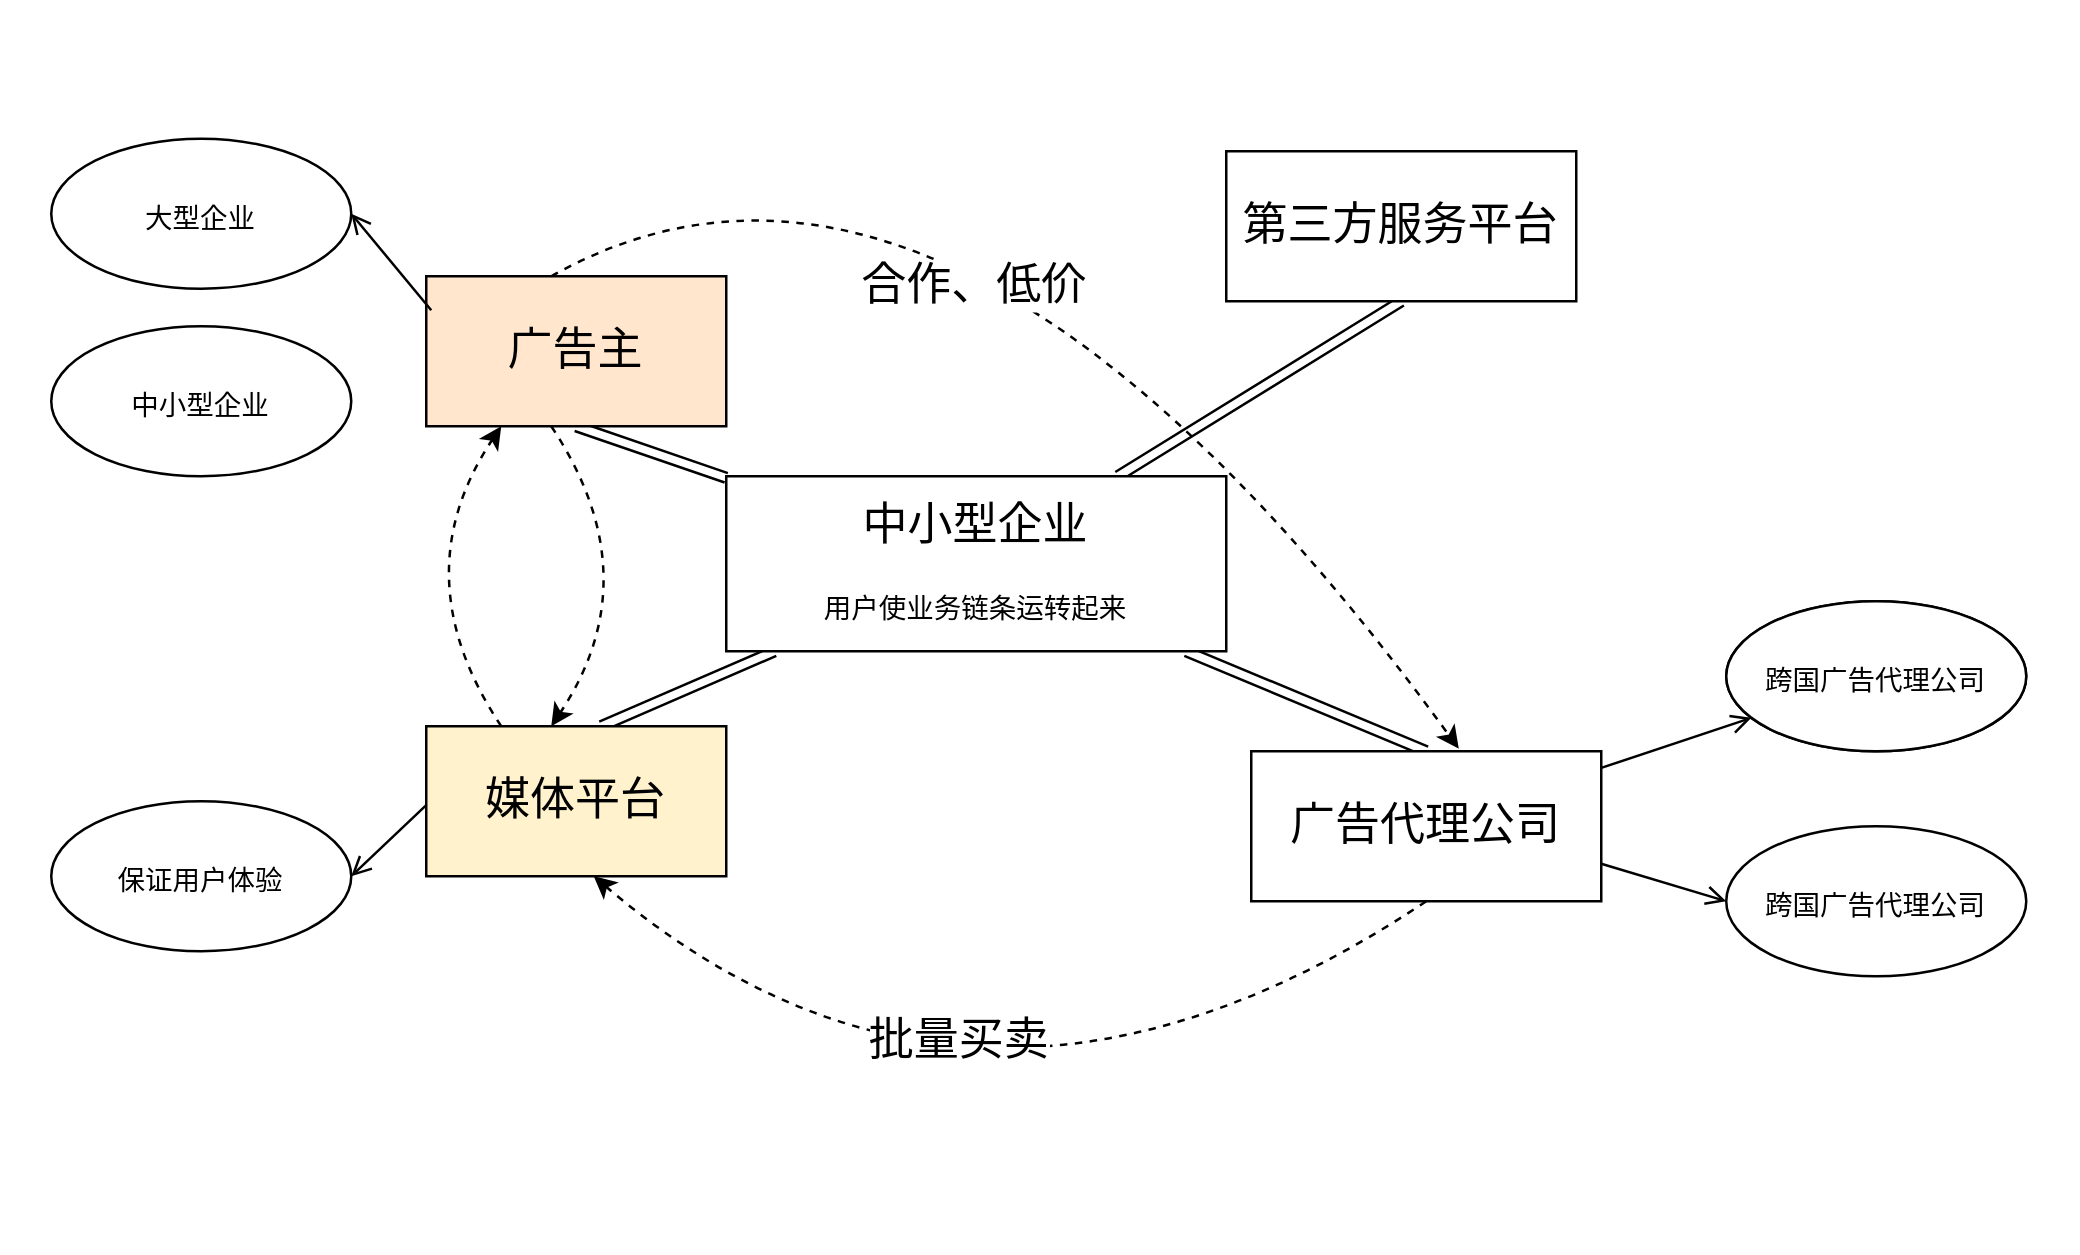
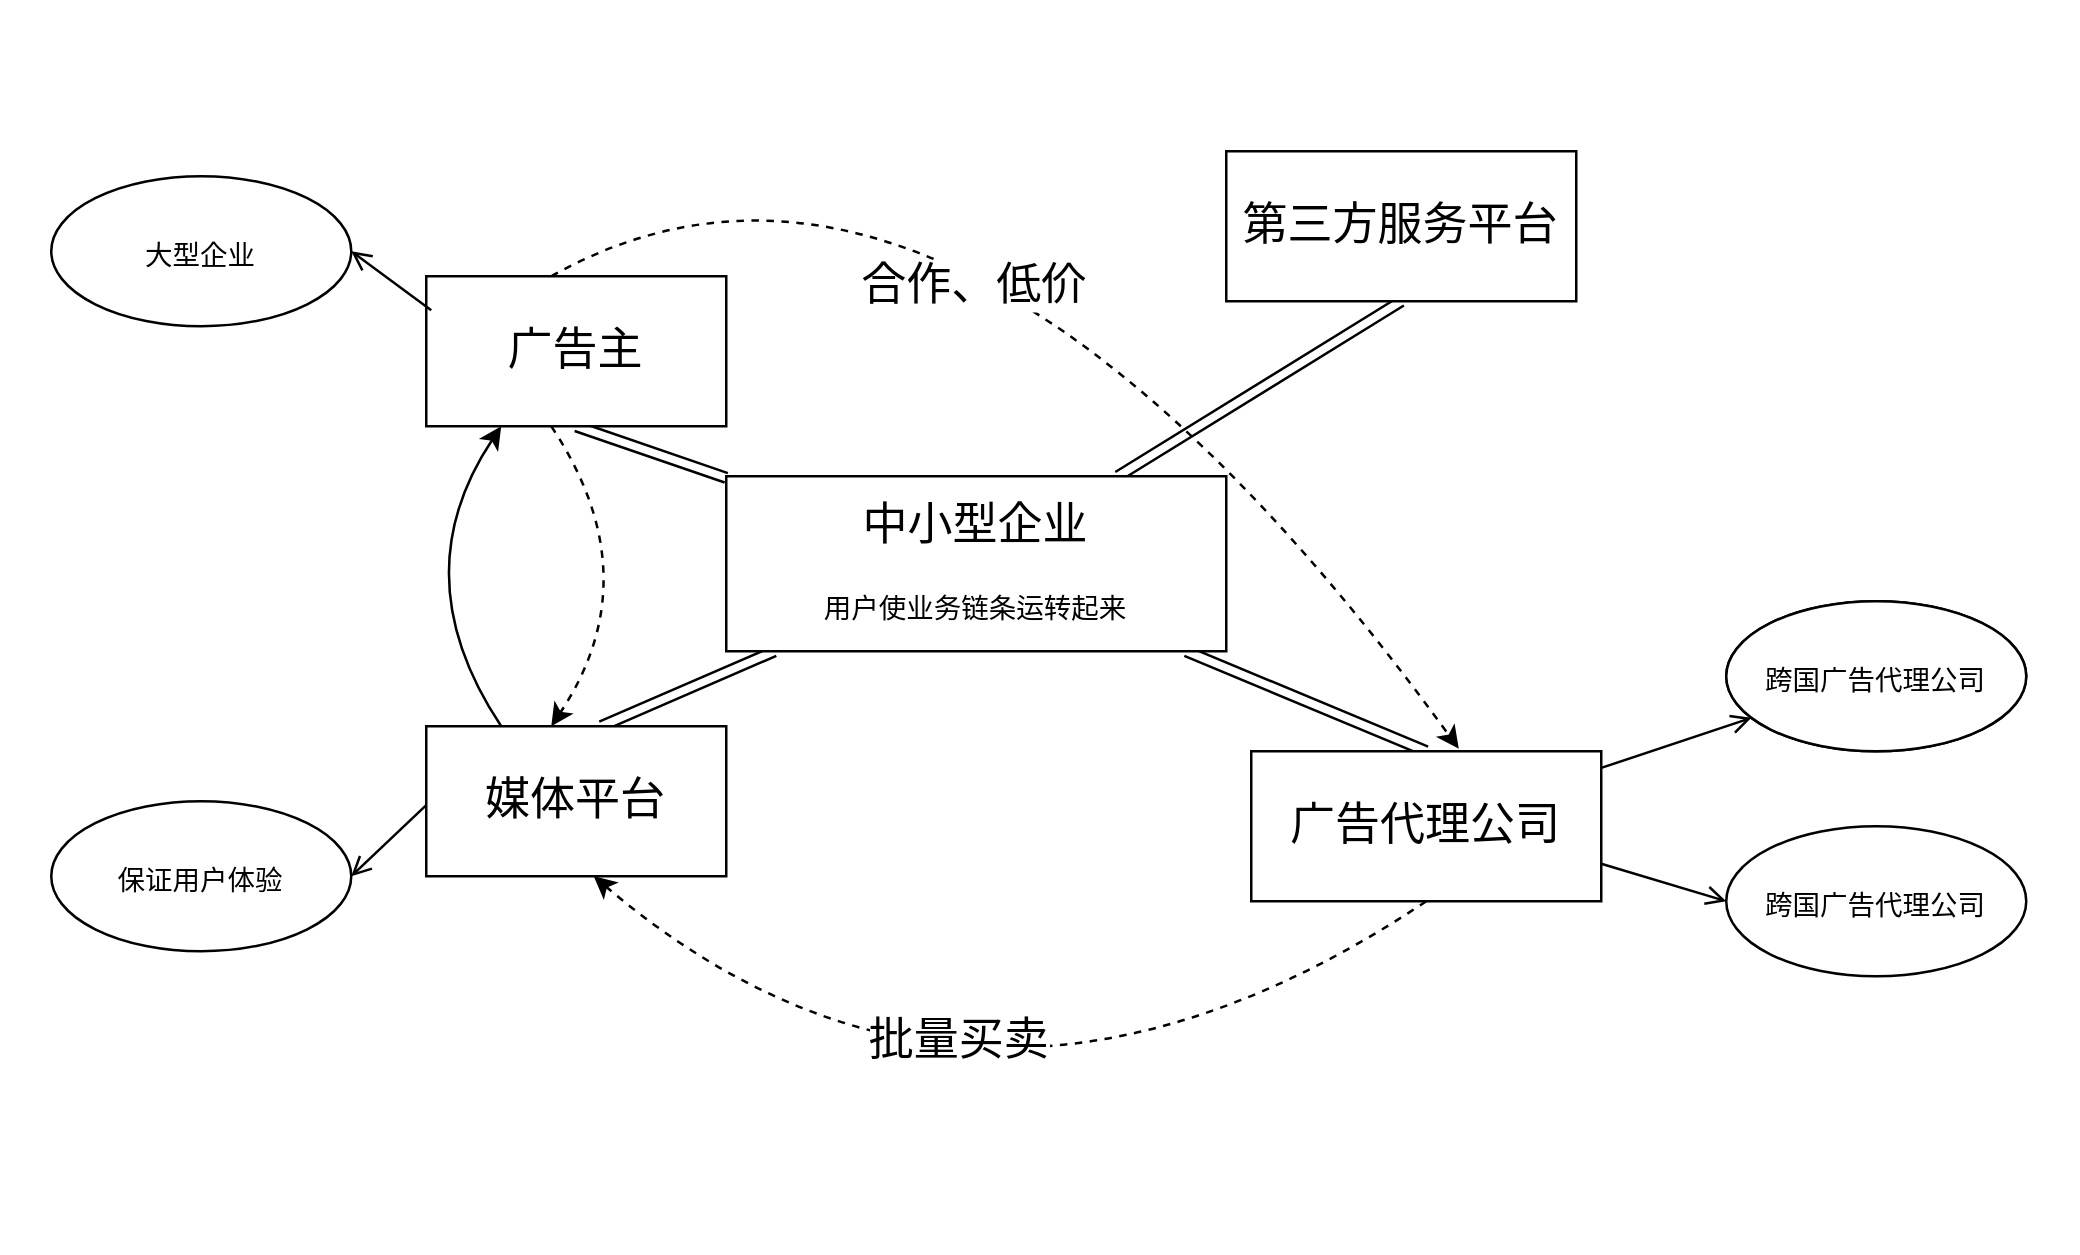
  <mxCell id="0" />
  <mxCell id="1" parent="0" />
  <mxCell id="2" style="rounded=0;orthogonalLoop=1;jettySize=auto;html=1;fontSize=18;shape=link;" edge="1" parent="1" source="6"><mxGeometry relative="1" as="geometry"><mxPoint x="230" y="170" as="targetPoint" /></mxGeometry></mxCell>
  <mxCell id="3" style="edgeStyle=none;shape=link;rounded=0;orthogonalLoop=1;jettySize=auto;html=1;entryX=0.5;entryY=1;entryDx=0;entryDy=0;fontSize=11;" edge="1" parent="1" source="6" target="8"><mxGeometry relative="1" as="geometry" /></mxCell>
  <mxCell id="4" style="edgeStyle=none;shape=link;rounded=0;orthogonalLoop=1;jettySize=auto;html=1;entryX=0.5;entryY=0;entryDx=0;entryDy=0;fontSize=11;" edge="1" parent="1" source="6" target="10"><mxGeometry relative="1" as="geometry" /></mxCell>
  <mxCell id="5" style="edgeStyle=none;shape=link;rounded=0;orthogonalLoop=1;jettySize=auto;html=1;fontSize=11;" edge="1" parent="1" source="6"><mxGeometry relative="1" as="geometry"><mxPoint x="240" y="290" as="targetPoint" /></mxGeometry></mxCell>
  <mxCell id="6" value="&lt;font&gt;&lt;span style=&quot;font-size: 18px&quot;&gt;中小型企业&lt;br&gt;&lt;/span&gt;&lt;br&gt;&lt;font style=&quot;font-size: 11px&quot;&gt;用户使业务链条运转起来&lt;/font&gt;&lt;br&gt;&lt;/font&gt;" style="rounded=0;whiteSpace=wrap;html=1;" vertex="1" parent="1"><mxGeometry x="290" y="190" width="200" height="70" as="geometry" /></mxCell>
- <mxCell id="7" value="广告主" style="rounded=0;whiteSpace=wrap;html=1;fontSize=18;fillColor=#ffe6cc;" vertex="1" parent="1"><mxGeometry x="170" y="110" width="120" height="60" as="geometry" /></mxCell>
+ <mxCell id="7" value="广告主" style="rounded=0;whiteSpace=wrap;html=1;fontSize=18;" vertex="1" parent="1"><mxGeometry x="170" y="110" width="120" height="60" as="geometry" /></mxCell>
  <mxCell id="8" value="第三方服务平台" style="rounded=0;whiteSpace=wrap;html=1;fontSize=18;" vertex="1" parent="1"><mxGeometry x="490" y="60" width="140" height="60" as="geometry" /></mxCell>
  <mxCell id="9" value="" style="edgeStyle=none;rounded=0;orthogonalLoop=1;jettySize=auto;html=1;fontSize=18;endArrow=open;endFill=0;" edge="1" parent="1" source="10" target="18"><mxGeometry relative="1" as="geometry" /></mxCell>
  <mxCell id="10" value="广告代理公司" style="rounded=0;whiteSpace=wrap;html=1;fontSize=18;" vertex="1" parent="1"><mxGeometry x="500" y="300" width="140" height="60" as="geometry" /></mxCell>
- <mxCell id="11" value="&lt;font style=&quot;font-size: 18px&quot;&gt;媒体平台&lt;/font&gt;" style="rounded=0;whiteSpace=wrap;html=1;fontSize=11;fillColor=#fff2cc;" vertex="1" parent="1"><mxGeometry x="170" y="290" width="120" height="60" as="geometry" /></mxCell>
- <mxCell id="12" value="" style="curved=1;endArrow=classic;html=1;rounded=0;fontSize=18;entryX=0.25;entryY=1;entryDx=0;entryDy=0;dashed=1;exitX=0.25;exitY=0;exitDx=0;exitDy=0;" edge="1" parent="1" source="11" target="7"><mxGeometry width="50" height="50" relative="1" as="geometry"><mxPoint x="110" y="260" as="sourcePoint" /><mxPoint x="160" y="210" as="targetPoint" /><Array as="points"><mxPoint x="160" y="230" /></Array></mxGeometry></mxCell>
+ <mxCell id="11" value="&lt;font style=&quot;font-size: 18px&quot;&gt;媒体平台&lt;/font&gt;" style="rounded=0;whiteSpace=wrap;html=1;fontSize=11;" vertex="1" parent="1"><mxGeometry x="170" y="290" width="120" height="60" as="geometry" /></mxCell>
+ <mxCell id="12" value="" style="curved=1;endArrow=classic;html=1;rounded=0;fontSize=18;entryX=0.25;entryY=1;entryDx=0;entryDy=0;dashed=0;exitX=0.25;exitY=0;exitDx=0;exitDy=0;" edge="1" parent="1" source="11" target="7"><mxGeometry width="50" height="50" relative="1" as="geometry"><mxPoint x="110" y="260" as="sourcePoint" /><mxPoint x="160" y="210" as="targetPoint" /><Array as="points"><mxPoint x="160" y="230" /></Array></mxGeometry></mxCell>
  <mxCell id="13" value="" style="curved=1;endArrow=classic;html=1;rounded=0;fontSize=18;entryX=0.25;entryY=1;entryDx=0;entryDy=0;dashed=1;exitX=0.25;exitY=0;exitDx=0;exitDy=0;" edge="1" parent="1"><mxGeometry width="50" height="50" relative="1" as="geometry"><mxPoint x="220" y="170" as="sourcePoint" /><mxPoint x="220" y="290" as="targetPoint" /><Array as="points"><mxPoint x="260" y="230" /></Array></mxGeometry></mxCell>
  <mxCell id="14" value="" style="curved=1;endArrow=classic;html=1;rounded=0;fontSize=18;entryX=0.593;entryY=-0.017;entryDx=0;entryDy=0;dashed=1;exitX=0.25;exitY=0;exitDx=0;exitDy=0;entryPerimeter=0;" edge="1" parent="1" target="10"><mxGeometry width="50" height="50" relative="1" as="geometry"><mxPoint x="220" y="110" as="sourcePoint" /><mxPoint x="220" y="-10" as="targetPoint" /><Array as="points"><mxPoint x="380" y="20" /></Array></mxGeometry></mxCell>
  <mxCell id="15" value="合作、低价" style="edgeLabel;html=1;align=center;verticalAlign=middle;resizable=0;points=[];fontSize=18;" vertex="1" connectable="0" parent="14"><mxGeometry x="0.001" y="-49" relative="1" as="geometry"><mxPoint y="-1" as="offset" /></mxGeometry></mxCell>
  <mxCell id="16" value="" style="curved=1;endArrow=classic;html=1;rounded=0;fontSize=18;entryX=0.5;entryY=1;entryDx=0;entryDy=0;dashed=1;exitX=0.5;exitY=1;exitDx=0;exitDy=0;" edge="1" parent="1" source="10"><mxGeometry width="50" height="50" relative="1" as="geometry"><mxPoint x="590.02" y="528.98" as="sourcePoint" /><mxPoint x="237" y="350" as="targetPoint" /><Array as="points"><mxPoint x="390" y="480" /></Array></mxGeometry></mxCell>
  <mxCell id="17" value="批量买卖" style="edgeLabel;html=1;align=center;verticalAlign=middle;resizable=0;points=[];fontSize=18;" vertex="1" connectable="0" parent="16"><mxGeometry x="0.261" y="-44" relative="1" as="geometry"><mxPoint y="-1" as="offset" /></mxGeometry></mxCell>
  <mxCell id="18" value="&lt;font style=&quot;font-size: 11px&quot;&gt;跨国广告代理公司&lt;/font&gt;" style="ellipse;whiteSpace=wrap;html=1;fontSize=18;rounded=0;" vertex="1" parent="1"><mxGeometry x="690" y="240" width="120" height="60" as="geometry" /></mxCell>
  <mxCell id="19" value="&lt;font style=&quot;font-size: 11px&quot;&gt;跨国广告代理公司&lt;/font&gt;" style="ellipse;whiteSpace=wrap;html=1;fontSize=18;rounded=0;" vertex="1" parent="1"><mxGeometry x="690" y="330" width="120" height="60" as="geometry" /></mxCell>
  <mxCell id="20" value="" style="rounded=0;orthogonalLoop=1;jettySize=auto;html=1;fontSize=18;endArrow=open;endFill=0;entryX=0;entryY=0.5;entryDx=0;entryDy=0;exitX=1;exitY=0.75;exitDx=0;exitDy=0;" edge="1" parent="1" source="10" target="19"><mxGeometry relative="1" as="geometry"><mxPoint x="640" y="311.579" as="sourcePoint" /><mxPoint x="706.905" y="293.972" as="targetPoint" /></mxGeometry></mxCell>
  <mxCell id="21" value="&lt;font style=&quot;font-size: 11px&quot;&gt;跨国广告代理公司&lt;/font&gt;" style="ellipse;whiteSpace=wrap;html=1;fontSize=18;rounded=0;" vertex="1" parent="1"><mxGeometry x="690" y="240" width="120" height="60" as="geometry" /></mxCell>
  <mxCell id="22" value="" style="edgeStyle=none;rounded=0;orthogonalLoop=1;jettySize=auto;html=1;fontSize=18;endArrow=open;endFill=0;entryX=1;entryY=0.5;entryDx=0;entryDy=0;" edge="1" parent="1" target="23"><mxGeometry relative="1" as="geometry"><mxPoint x="170" y="321.579" as="sourcePoint" /><mxPoint x="236.905" y="303.972" as="targetPoint" /></mxGeometry></mxCell>
  <mxCell id="23" value="&lt;font style=&quot;font-size: 11px&quot;&gt;保证用户体验&lt;/font&gt;" style="ellipse;whiteSpace=wrap;html=1;fontSize=18;rounded=0;" vertex="1" parent="1"><mxGeometry x="20" y="320" width="120" height="60" as="geometry" /></mxCell>
  <mxCell id="24" value="" style="edgeStyle=none;rounded=0;orthogonalLoop=1;jettySize=auto;html=1;fontSize=18;endArrow=open;endFill=0;entryX=1;entryY=0.5;entryDx=0;entryDy=0;" edge="1" parent="1" target="25"><mxGeometry relative="1" as="geometry"><mxPoint x="172" y="123.579" as="sourcePoint" /><mxPoint x="238.905" y="105.972" as="targetPoint" /></mxGeometry></mxCell>
- <mxCell id="25" value="&lt;font style=&quot;font-size: 11px&quot;&gt;大型企业&lt;/font&gt;" style="ellipse;whiteSpace=wrap;html=1;fontSize=18;rounded=0;" vertex="1" parent="1"><mxGeometry x="20" y="55" width="120" height="60" as="geometry" /></mxCell>
- <mxCell id="26" value="&lt;font style=&quot;font-size: 11px&quot;&gt;中小型企业&lt;/font&gt;" style="ellipse;whiteSpace=wrap;html=1;fontSize=18;rounded=0;" vertex="1" parent="1"><mxGeometry x="20" y="130" width="120" height="60" as="geometry" /></mxCell>
+ <mxCell id="25" value="&lt;font style=&quot;font-size: 11px&quot;&gt;大型企业&lt;/font&gt;" style="ellipse;whiteSpace=wrap;html=1;fontSize=18;rounded=0;" vertex="1" parent="1"><mxGeometry x="20" y="70" width="120" height="60" as="geometry" /></mxCell>
